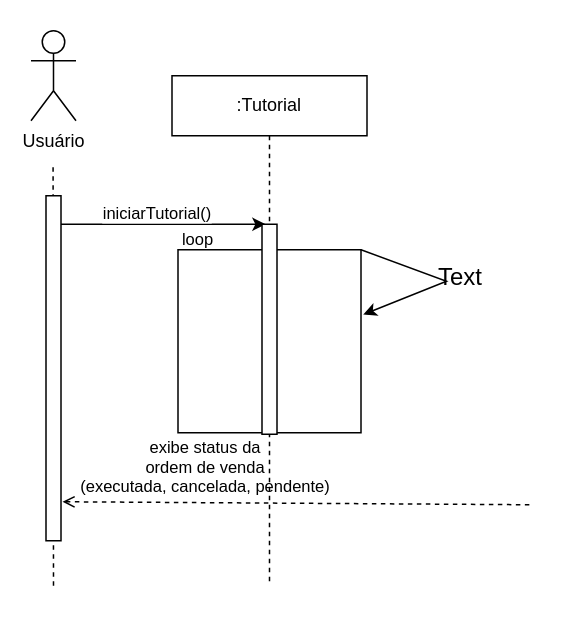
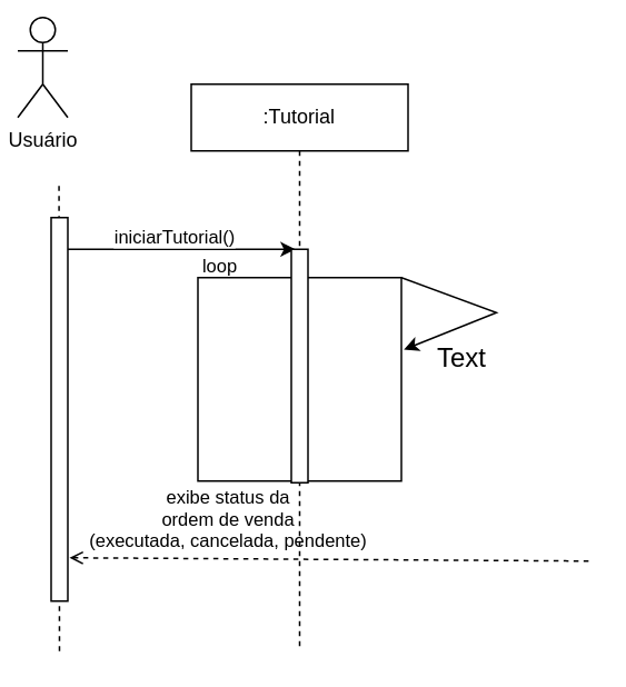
  <mxCell id="0" />
  <mxCell id="1" parent="0" />
- <mxCell id="2" value="Usuário" style="shape=umlActor;verticalLabelPosition=bottom;verticalAlign=top;html=1;" vertex="1" parent="1"><mxGeometry x="20" y="20" width="30" height="60" as="geometry" /></mxCell>
+ <mxCell id="2" value="Usuário" style="shape=umlActor;verticalLabelPosition=bottom;verticalAlign=top;html=1;" vertex="1" parent="1"><mxGeometry x="10" y="10" width="30" height="60" as="geometry" /></mxCell>
  <mxCell id="3" value="" style="endArrow=none;dashed=1;html=1;rounded=0;" edge="1" parent="1"><mxGeometry width="50" height="50" relative="1" as="geometry"><mxPoint x="35" y="390" as="sourcePoint" /><mxPoint x="34.72" y="110" as="targetPoint" /></mxGeometry></mxCell>
  <mxCell id="4" value="" style="html=1;points=[[0,0,0,0,5],[0,1,0,0,-5],[1,0,0,0,5],[1,1,0,0,-5]];perimeter=orthogonalPerimeter;outlineConnect=0;targetShapes=umlLifeline;portConstraint=eastwest;newEdgeStyle={&quot;curved&quot;:0,&quot;rounded&quot;:0};" vertex="1" parent="1"><mxGeometry x="30" y="130" width="10" height="230" as="geometry" /></mxCell>
  <mxCell id="5" value="" style="endArrow=classic;html=1;rounded=0;" edge="1" parent="1"><mxGeometry width="50" height="50" relative="1" as="geometry"><mxPoint x="40" y="149" as="sourcePoint" /><mxPoint x="176.5" y="149" as="targetPoint" /></mxGeometry></mxCell>
  <mxCell id="6" value="iniciarTutorial()" style="edgeLabel;html=1;align=center;verticalAlign=middle;resizable=0;points=[];" vertex="1" connectable="0" parent="5"><mxGeometry x="0.153" relative="1" as="geometry"><mxPoint x="-16" y="-8" as="offset" /></mxGeometry></mxCell>
  <mxCell id="7" value="" style="endArrow=none;html=1;rounded=0;startArrow=open;startFill=0;endFill=0;dashed=1;" edge="1" parent="1"><mxGeometry width="50" height="50" relative="1" as="geometry"><mxPoint x="41" y="334" as="sourcePoint" /><mxPoint x="352.5" y="336" as="targetPoint" /></mxGeometry></mxCell>
  <mxCell id="8" value="exibe status da&lt;div&gt;ordem de venda&lt;/div&gt;&lt;div&gt;(executada, cancelada, pendente)&lt;/div&gt;" style="edgeLabel;html=1;align=center;verticalAlign=middle;resizable=0;points=[];" vertex="1" connectable="0" parent="7"><mxGeometry x="-0.356" y="2" relative="1" as="geometry"><mxPoint x="-6" y="-22" as="offset" /></mxGeometry></mxCell>
  <mxCell id="9" value="" style="whiteSpace=wrap;html=1;aspect=fixed;" vertex="1" parent="1"><mxGeometry x="118" y="166" width="122" height="122" as="geometry" /></mxCell>
  <mxCell id="10" value=":Tutorial" style="shape=umlLifeline;perimeter=lifelinePerimeter;whiteSpace=wrap;html=1;container=1;dropTarget=0;collapsible=0;recursiveResize=0;outlineConnect=0;portConstraint=eastwest;newEdgeStyle={&quot;curved&quot;:0,&quot;rounded&quot;:0};" vertex="1" parent="1"><mxGeometry x="114" y="50" width="130" height="340" as="geometry" /></mxCell>
  <mxCell id="11" value="" style="html=1;points=[[0,0,0,0,5],[0,1,0,0,-5],[1,0,0,0,5],[1,1,0,0,-5]];perimeter=orthogonalPerimeter;outlineConnect=0;targetShapes=umlLifeline;portConstraint=eastwest;newEdgeStyle={&quot;curved&quot;:0,&quot;rounded&quot;:0};" vertex="1" parent="10"><mxGeometry x="60" y="99" width="10" height="140" as="geometry" /></mxCell>
  <mxCell id="12" value="" style="endArrow=classic;html=1;rounded=0;exitX=1;exitY=0;exitDx=0;exitDy=0;entryX=1.012;entryY=0.354;entryDx=0;entryDy=0;entryPerimeter=0;" edge="1" parent="1" source="9" target="9"><mxGeometry width="50" height="50" relative="1" as="geometry"><mxPoint x="275" y="194" as="sourcePoint" /><mxPoint x="411.5" y="194" as="targetPoint" /><Array as="points"><mxPoint x="297" y="187" /></Array></mxGeometry></mxCell>
  <mxCell id="13" value="loop" style="edgeLabel;html=1;align=center;verticalAlign=middle;resizable=0;points=[];" vertex="1" connectable="0" parent="1"><mxGeometry x="169.996" y="90.996" as="geometry"><mxPoint x="-39" y="68" as="offset" /></mxGeometry></mxCell>
- <mxCell id="14" value="Text" style="text;html=1;align=center;verticalAlign=middle;resizable=0;points=[];autosize=1;strokeColor=none;fillColor=none;fontSize=16;" vertex="1" parent="1"><mxGeometry x="282.5" y="168.5" width="47" height="31" as="geometry" /></mxCell>
+ <mxCell id="14" value="Text" style="text;html=1;align=center;verticalAlign=middle;resizable=0;points=[];autosize=1;strokeColor=none;fillColor=none;fontSize=16;" vertex="1" parent="1"><mxGeometry x="252.5" y="198.5" width="47" height="31" as="geometry" /></mxCell>
